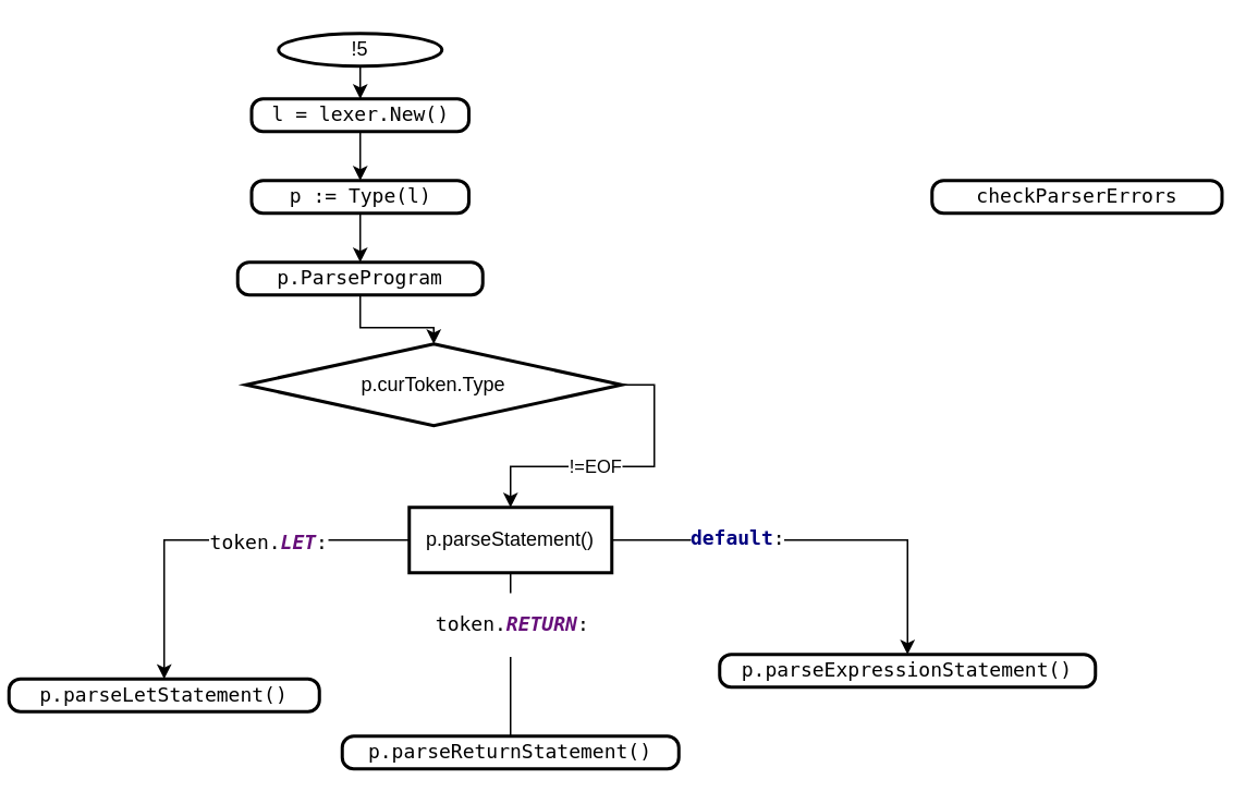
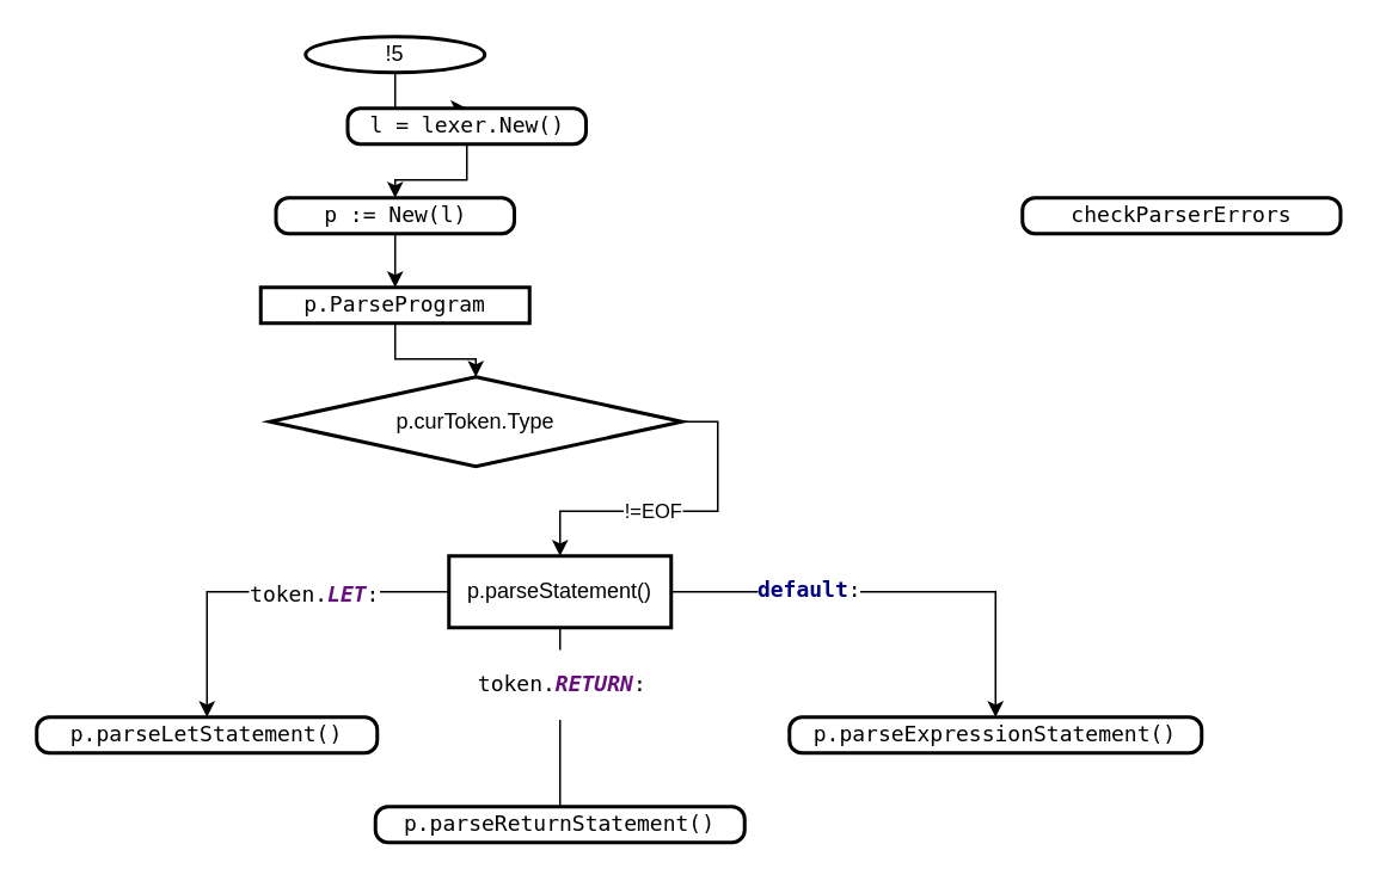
  <mxCell id="0" />
  <mxCell id="1" parent="0" />
  <mxCell id="2" style="edgeStyle=orthogonalEdgeStyle;rounded=0;orthogonalLoop=1;jettySize=auto;html=1;entryX=0.5;entryY=0;entryDx=0;entryDy=0;" edge="1" parent="1" source="3" target="21"><mxGeometry relative="1" as="geometry" /></mxCell>
  <mxCell id="3" value="!5" style="strokeWidth=2;html=1;shape=mxgraph.flowchart.start_1;whiteSpace=wrap;" vertex="1" parent="1"><mxGeometry x="170" y="20" width="100" height="20" as="geometry" /></mxCell>
  <mxCell id="4" style="edgeStyle=orthogonalEdgeStyle;rounded=0;orthogonalLoop=1;jettySize=auto;html=1;entryX=0.5;entryY=0;entryDx=0;entryDy=0;entryPerimeter=0;" edge="1" parent="1" source="5" target="9"><mxGeometry relative="1" as="geometry" /></mxCell>
- <mxCell id="5" value="&lt;div style=&quot;background-color: rgb(255, 255, 255); font-family: &amp;quot;JetBrains Mono&amp;quot;, monospace; font-size: 9pt;&quot;&gt;&lt;pre&gt;p.ParseProgram&lt;/pre&gt;&lt;/div&gt;" style="rounded=1;whiteSpace=wrap;html=1;absoluteArcSize=1;arcSize=14;strokeWidth=2;" vertex="1" parent="1"><mxGeometry x="145" y="160" width="150" height="20" as="geometry" /></mxCell>
+ <mxCell id="5" value="&lt;div style=&quot;background-color: rgb(255, 255, 255); font-family: &amp;quot;JetBrains Mono&amp;quot;, monospace; font-size: 9pt;&quot;&gt;&lt;pre&gt;p.ParseProgram&lt;/pre&gt;&lt;/div&gt;" style="whiteSpace=wrap;html=1;absoluteArcSize=1;arcSize=14;strokeWidth=2;rounded=0;" vertex="1" parent="1"><mxGeometry x="145" y="160" width="150" height="20" as="geometry" /></mxCell>
  <mxCell id="6" value="&lt;div style=&quot;background-color: rgb(255, 255, 255); font-family: &amp;quot;JetBrains Mono&amp;quot;, monospace; font-size: 9pt;&quot;&gt;&lt;pre&gt;checkParserErrors&lt;/pre&gt;&lt;/div&gt;" style="rounded=1;whiteSpace=wrap;html=1;absoluteArcSize=1;arcSize=14;strokeWidth=2;" vertex="1" parent="1"><mxGeometry x="570" y="110" width="177.5" height="20" as="geometry" /></mxCell>
  <mxCell id="7" style="edgeStyle=orthogonalEdgeStyle;rounded=0;orthogonalLoop=1;jettySize=auto;html=1;entryX=0.5;entryY=0;entryDx=0;entryDy=0;exitX=1;exitY=0.5;exitDx=0;exitDy=0;exitPerimeter=0;" edge="1" parent="1" source="9" target="16"><mxGeometry relative="1" as="geometry" /></mxCell>
  <mxCell id="8" value="!=EOF" style="edgeLabel;html=1;align=center;verticalAlign=middle;resizable=0;points=[];" vertex="1" connectable="0" parent="7"><mxGeometry x="0.175" y="-1" relative="1" as="geometry"><mxPoint x="1" as="offset" /></mxGeometry></mxCell>
  <mxCell id="9" value="p.curToken.Type" style="strokeWidth=2;html=1;shape=mxgraph.flowchart.decision;whiteSpace=wrap;" vertex="1" parent="1"><mxGeometry x="150" y="210" width="230" height="50" as="geometry" /></mxCell>
  <mxCell id="10" style="edgeStyle=orthogonalEdgeStyle;rounded=0;orthogonalLoop=1;jettySize=auto;html=1;entryX=0.5;entryY=0;entryDx=0;entryDy=0;" edge="1" parent="1" source="16" target="17"><mxGeometry relative="1" as="geometry" /></mxCell>
  <mxCell id="11" value="&lt;div style=&quot;font-family: &amp;quot;JetBrains Mono&amp;quot;, monospace; font-size: 9pt;&quot;&gt;&lt;pre&gt;token.&lt;span style=&quot;color:#660e7a;font-weight:bold;font-style:italic;&quot;&gt;LET&lt;/span&gt;:&lt;/pre&gt;&lt;/div&gt;" style="edgeLabel;html=1;align=center;verticalAlign=middle;resizable=0;points=[];" vertex="1" connectable="0" parent="10"><mxGeometry x="-0.257" y="1" relative="1" as="geometry"><mxPoint as="offset" /></mxGeometry></mxCell>
  <mxCell id="12" style="edgeStyle=orthogonalEdgeStyle;rounded=0;orthogonalLoop=1;jettySize=auto;html=1;entryX=0.5;entryY=0;entryDx=0;entryDy=0;endArrow=none;" edge="1" parent="1" source="16" target="18"><mxGeometry relative="1" as="geometry" /></mxCell>
  <mxCell id="13" value="&lt;div style=&quot;font-family: &amp;quot;JetBrains Mono&amp;quot;, monospace; font-size: 9pt;&quot;&gt;&lt;pre&gt;token.&lt;span style=&quot;color:#660e7a;font-weight:bold;font-style:italic;&quot;&gt;RETURN&lt;/span&gt;:&lt;/pre&gt;&lt;/div&gt;" style="edgeLabel;html=1;align=center;verticalAlign=middle;resizable=0;points=[];" vertex="1" connectable="0" parent="12"><mxGeometry x="-0.376" relative="1" as="geometry"><mxPoint as="offset" /></mxGeometry></mxCell>
  <mxCell id="14" style="edgeStyle=orthogonalEdgeStyle;rounded=0;orthogonalLoop=1;jettySize=auto;html=1;entryX=0.5;entryY=0;entryDx=0;entryDy=0;exitX=1;exitY=0.5;exitDx=0;exitDy=0;" edge="1" parent="1" source="16" target="19"><mxGeometry relative="1" as="geometry" /></mxCell>
  <mxCell id="15" value="&lt;div style=&quot;font-family: &amp;quot;JetBrains Mono&amp;quot;, monospace; font-size: 9pt;&quot;&gt;&lt;pre&gt;&lt;span style=&quot;color:#000080;font-weight:bold;&quot;&gt;default&lt;/span&gt;:&lt;/pre&gt;&lt;/div&gt;" style="edgeLabel;html=1;align=center;verticalAlign=middle;resizable=0;points=[];" vertex="1" connectable="0" parent="14"><mxGeometry x="-0.391" y="2" relative="1" as="geometry"><mxPoint as="offset" /></mxGeometry></mxCell>
  <mxCell id="16" value="p.parseStatement()" style="whiteSpace=wrap;html=1;absoluteArcSize=1;arcSize=42;strokeWidth=2;rounded=0;" vertex="1" parent="1"><mxGeometry x="250" y="310" width="124" height="40" as="geometry" /></mxCell>
- <mxCell id="17" value="&lt;div style=&quot;background-color: rgb(255, 255, 255); font-family: &amp;quot;JetBrains Mono&amp;quot;, monospace; font-size: 9pt;&quot;&gt;&lt;pre&gt;p.parseLetStatement()&lt;/pre&gt;&lt;/div&gt;" style="rounded=1;whiteSpace=wrap;html=1;absoluteArcSize=1;arcSize=14;strokeWidth=2;" vertex="1" parent="1"><mxGeometry x="5" y="415" width="190" height="20" as="geometry" /></mxCell>
+ <mxCell id="17" value="&lt;div style=&quot;background-color: rgb(255, 255, 255); font-family: &amp;quot;JetBrains Mono&amp;quot;, monospace; font-size: 9pt;&quot;&gt;&lt;pre&gt;p.parseLetStatement()&lt;/pre&gt;&lt;/div&gt;" style="rounded=1;whiteSpace=wrap;html=1;absoluteArcSize=1;arcSize=14;strokeWidth=2;" vertex="1" parent="1"><mxGeometry x="20" y="400" width="190" height="20" as="geometry" /></mxCell>
  <mxCell id="18" value="&lt;div style=&quot;background-color: rgb(255, 255, 255); font-family: &amp;quot;JetBrains Mono&amp;quot;, monospace; font-size: 9pt;&quot;&gt;&lt;pre&gt;p.parseReturnStatement()&lt;/pre&gt;&lt;/div&gt;" style="rounded=1;whiteSpace=wrap;html=1;absoluteArcSize=1;arcSize=14;strokeWidth=2;" vertex="1" parent="1"><mxGeometry x="209" y="450" width="206" height="20" as="geometry" /></mxCell>
  <mxCell id="19" value="&lt;div style=&quot;background-color: rgb(255, 255, 255); font-family: &amp;quot;JetBrains Mono&amp;quot;, monospace; font-size: 9pt;&quot;&gt;&lt;pre&gt;p.parseExpressionStatement()&lt;/pre&gt;&lt;/div&gt;" style="rounded=1;whiteSpace=wrap;html=1;absoluteArcSize=1;arcSize=14;strokeWidth=2;" vertex="1" parent="1"><mxGeometry x="440" y="400" width="230" height="20" as="geometry" /></mxCell>
  <mxCell id="20" style="edgeStyle=orthogonalEdgeStyle;rounded=0;orthogonalLoop=1;jettySize=auto;html=1;entryX=0.5;entryY=0;entryDx=0;entryDy=0;" edge="1" parent="1" source="21" target="23"><mxGeometry relative="1" as="geometry" /></mxCell>
- <mxCell id="21" value="&lt;div style=&quot;background-color: rgb(255, 255, 255); font-family: &amp;quot;JetBrains Mono&amp;quot;, monospace; font-size: 9pt;&quot;&gt;&lt;pre&gt;l = lexer.New()&lt;/pre&gt;&lt;/div&gt;" style="rounded=1;whiteSpace=wrap;html=1;absoluteArcSize=1;arcSize=14;strokeWidth=2;" vertex="1" parent="1"><mxGeometry x="153.5" y="60" width="133" height="20" as="geometry" /></mxCell>
+ <mxCell id="21" value="&lt;div style=&quot;background-color: rgb(255, 255, 255); font-family: &amp;quot;JetBrains Mono&amp;quot;, monospace; font-size: 9pt;&quot;&gt;&lt;pre&gt;l = lexer.New()&lt;/pre&gt;&lt;/div&gt;" style="rounded=1;whiteSpace=wrap;html=1;absoluteArcSize=1;arcSize=14;strokeWidth=2;" vertex="1" parent="1"><mxGeometry x="193.5" y="60" width="133" height="20" as="geometry" /></mxCell>
  <mxCell id="22" style="edgeStyle=orthogonalEdgeStyle;rounded=0;orthogonalLoop=1;jettySize=auto;html=1;" edge="1" parent="1" source="23" target="5"><mxGeometry relative="1" as="geometry" /></mxCell>
- <mxCell id="23" value="&lt;div style=&quot;background-color:#ffffff;color:#000000;font-family:'JetBrains Mono',monospace;font-size:9.0pt;&quot;&gt;&lt;pre&gt;p := Type(l)&lt;/pre&gt;&lt;/div&gt;" style="rounded=1;whiteSpace=wrap;html=1;absoluteArcSize=1;arcSize=14;strokeWidth=2;" vertex="1" parent="1"><mxGeometry x="153.5" y="110" width="133" height="20" as="geometry" /></mxCell>
+ <mxCell id="23" value="&lt;div style=&quot;background-color:#ffffff;color:#000000;font-family:'JetBrains Mono',monospace;font-size:9.0pt;&quot;&gt;&lt;pre&gt;p := New(l)&lt;/pre&gt;&lt;/div&gt;" style="rounded=1;whiteSpace=wrap;html=1;absoluteArcSize=1;arcSize=14;strokeWidth=2;" vertex="1" parent="1"><mxGeometry x="153.5" y="110" width="133" height="20" as="geometry" /></mxCell>
